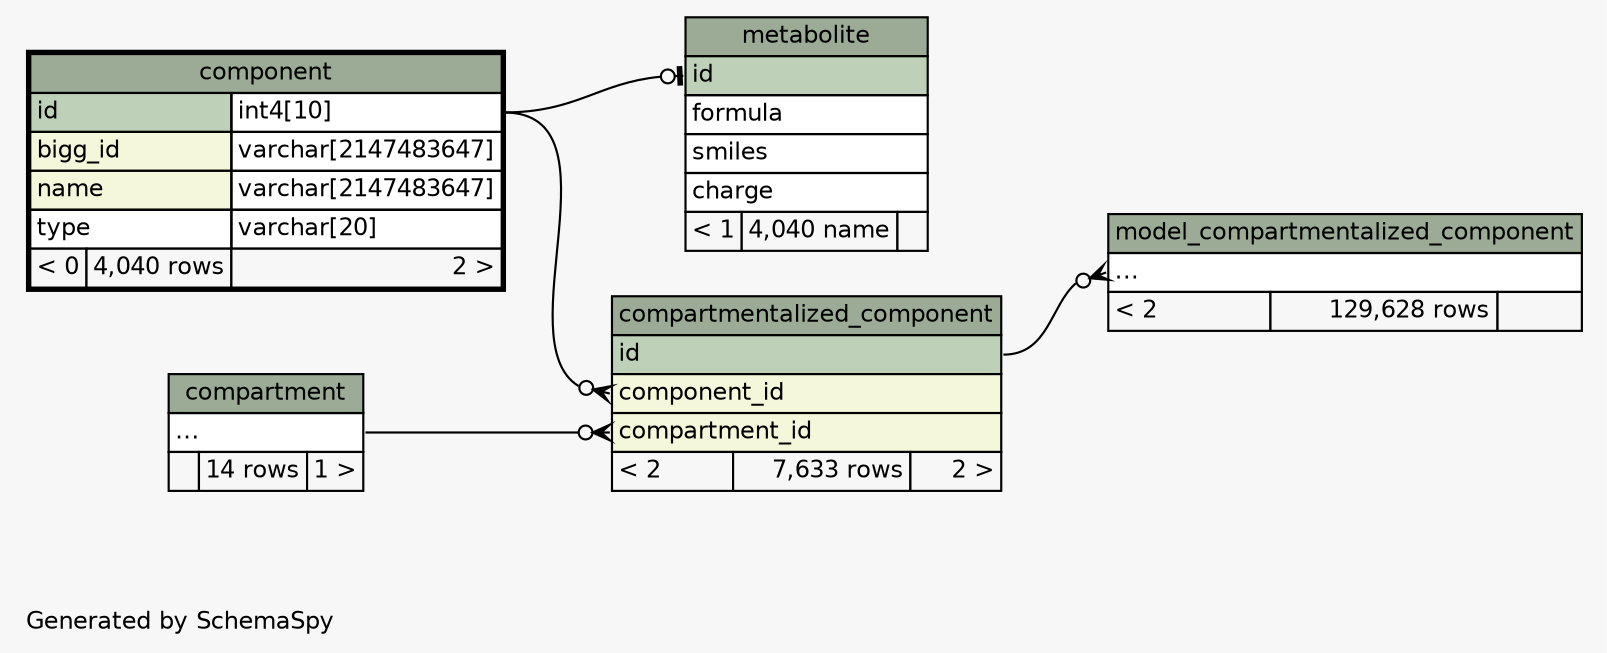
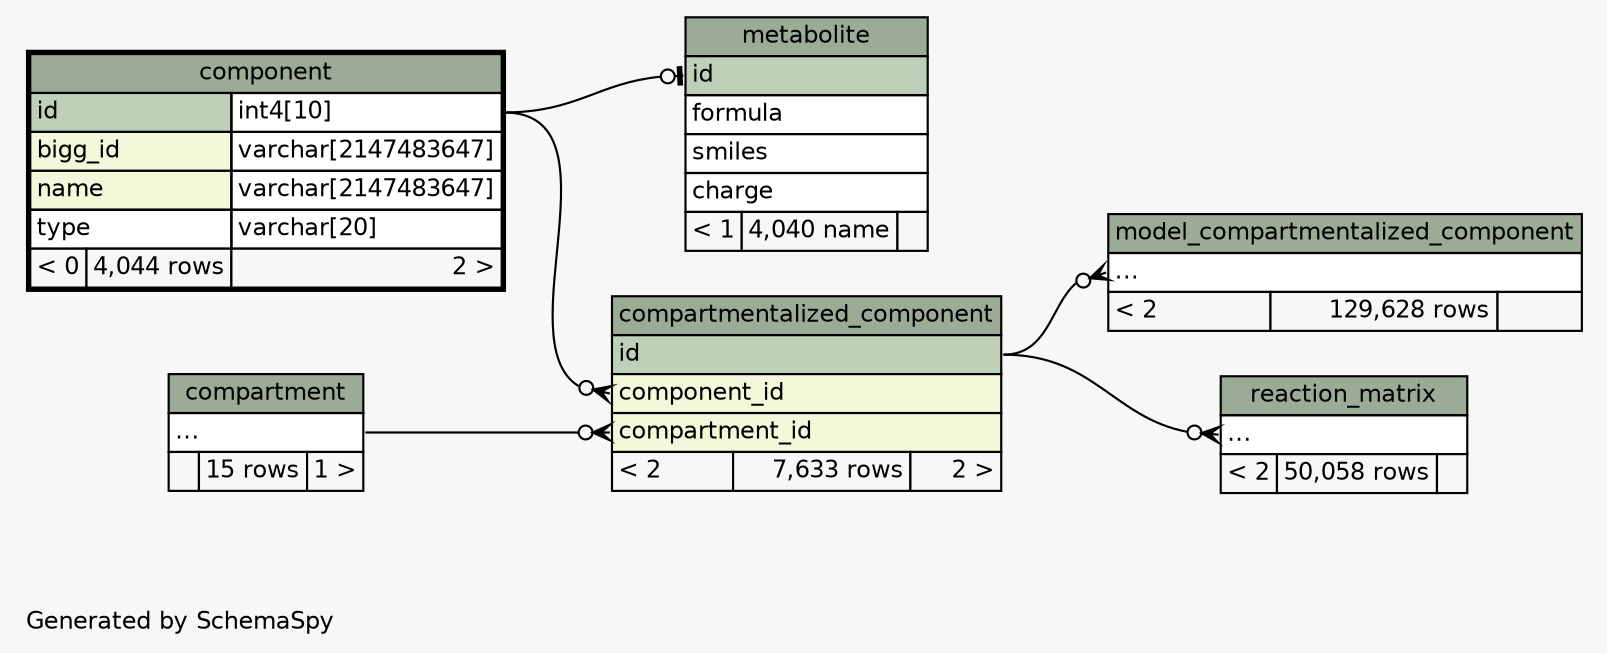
  digraph {
    bgcolor="#f7f7f7"
    fontname=Helvetica
    fontsize=11
    label="\nGenerated by SchemaSpy"
    labeljust=l
    nodesep=0.18
    rankdir=RL
    ranksep=0.46
    node [fontname=Helvetica fontsize=11 shape=plaintext]
    edge [arrowhead=none arrowsize=0.8 arrowtail=crowodot dir=back headport="id.type:e" tailport="elipses:w"]
    n1 [label=<     <TABLE BORDER="0" CELLBORDER="1" CELLSPACING="0" BGCOLOR="#ffffff">       <TR><TD COLSPAN="3" BGCOLOR="#9bab96" ALIGN="CENTER">compartmentalized_component</TD></TR>       <TR><TD PORT="id" COLSPAN="3" BGCOLOR="#bed1b8" ALIGN="LEFT">id</TD></TR>       <TR><TD PORT="component_id" COLSPAN="3" BGCOLOR="#f4f7da" ALIGN="LEFT">component_id</TD></TR>       <TR><TD PORT="compartment_id" COLSPAN="3" BGCOLOR="#f4f7da" ALIGN="LEFT">compartment_id</TD></TR>       <TR><TD ALIGN="LEFT" BGCOLOR="#f7f7f7">&lt; 2</TD><TD ALIGN="RIGHT" BGCOLOR="#f7f7f7">7,633 rows</TD><TD ALIGN="RIGHT" BGCOLOR="#f7f7f7">2 &gt;</TD></TR>     </TABLE>>]
-   n2 [label=<     <TABLE BORDER="0" CELLBORDER="1" CELLSPACING="0" BGCOLOR="#ffffff">       <TR><TD COLSPAN="3" BGCOLOR="#9bab96" ALIGN="CENTER">compartment</TD></TR>       <TR><TD PORT="elipses" COLSPAN="3" ALIGN="LEFT">...</TD></TR>       <TR><TD ALIGN="LEFT" BGCOLOR="#f7f7f7">  </TD><TD ALIGN="RIGHT" BGCOLOR="#f7f7f7">14 rows</TD><TD ALIGN="RIGHT" BGCOLOR="#f7f7f7">1 &gt;</TD></TR>     </TABLE>>]
-   n3 [label=<     <TABLE BORDER="2" CELLBORDER="1" CELLSPACING="0" BGCOLOR="#ffffff">       <TR><TD COLSPAN="3" BGCOLOR="#9bab96" ALIGN="CENTER">component</TD></TR>       <TR><TD PORT="id" COLSPAN="2" BGCOLOR="#bed1b8" ALIGN="LEFT">id</TD><TD PORT="id.type" ALIGN="LEFT">int4[10]</TD></TR>       <TR><TD PORT="bigg_id" COLSPAN="2" BGCOLOR="#f4f7da" ALIGN="LEFT">bigg_id</TD><TD PORT="bigg_id.type" ALIGN="LEFT">varchar[2147483647]</TD></TR>       <TR><TD PORT="name" COLSPAN="2" BGCOLOR="#f4f7da" ALIGN="LEFT">name</TD><TD PORT="name.type" ALIGN="LEFT">varchar[2147483647]</TD></TR>       <TR><TD PORT="type" COLSPAN="2" ALIGN="LEFT">type</TD><TD PORT="type.type" ALIGN="LEFT">varchar[20]</TD></TR>       <TR><TD ALIGN="LEFT" BGCOLOR="#f7f7f7">&lt; 0</TD><TD ALIGN="RIGHT" BGCOLOR="#f7f7f7">4,040 rows</TD><TD ALIGN="RIGHT" BGCOLOR="#f7f7f7">2 &gt;</TD></TR>     </TABLE>>]
+   n2 [label=<     <TABLE BORDER="0" CELLBORDER="1" CELLSPACING="0" BGCOLOR="#ffffff">       <TR><TD COLSPAN="3" BGCOLOR="#9bab96" ALIGN="CENTER">compartment</TD></TR>       <TR><TD PORT="elipses" COLSPAN="3" ALIGN="LEFT">...</TD></TR>       <TR><TD ALIGN="LEFT" BGCOLOR="#f7f7f7">  </TD><TD ALIGN="RIGHT" BGCOLOR="#f7f7f7">15 rows</TD><TD ALIGN="RIGHT" BGCOLOR="#f7f7f7">1 &gt;</TD></TR>     </TABLE>>]
+   n3 [label=<     <TABLE BORDER="2" CELLBORDER="1" CELLSPACING="0" BGCOLOR="#ffffff">       <TR><TD COLSPAN="3" BGCOLOR="#9bab96" ALIGN="CENTER">component</TD></TR>       <TR><TD PORT="id" COLSPAN="2" BGCOLOR="#bed1b8" ALIGN="LEFT">id</TD><TD PORT="id.type" ALIGN="LEFT">int4[10]</TD></TR>       <TR><TD PORT="bigg_id" COLSPAN="2" BGCOLOR="#f4f7da" ALIGN="LEFT">bigg_id</TD><TD PORT="bigg_id.type" ALIGN="LEFT">varchar[2147483647]</TD></TR>       <TR><TD PORT="name" COLSPAN="2" BGCOLOR="#f4f7da" ALIGN="LEFT">name</TD><TD PORT="name.type" ALIGN="LEFT">varchar[2147483647]</TD></TR>       <TR><TD PORT="type" COLSPAN="2" ALIGN="LEFT">type</TD><TD PORT="type.type" ALIGN="LEFT">varchar[20]</TD></TR>       <TR><TD ALIGN="LEFT" BGCOLOR="#f7f7f7">&lt; 0</TD><TD ALIGN="RIGHT" BGCOLOR="#f7f7f7">4,044 rows</TD><TD ALIGN="RIGHT" BGCOLOR="#f7f7f7">2 &gt;</TD></TR>     </TABLE>>]
    n4 [label=<     <TABLE BORDER="0" CELLBORDER="1" CELLSPACING="0" BGCOLOR="#ffffff">       <TR><TD COLSPAN="3" BGCOLOR="#9bab96" ALIGN="CENTER">metabolite</TD></TR>       <TR><TD PORT="id" COLSPAN="3" BGCOLOR="#bed1b8" ALIGN="LEFT">id</TD></TR>       <TR><TD PORT="formula" COLSPAN="3" ALIGN="LEFT">formula</TD></TR>       <TR><TD PORT="smiles" COLSPAN="3" ALIGN="LEFT">smiles</TD></TR>       <TR><TD PORT="charge" COLSPAN="3" ALIGN="LEFT">charge</TD></TR>       <TR><TD ALIGN="LEFT" BGCOLOR="#f7f7f7">&lt; 1</TD><TD ALIGN="RIGHT" BGCOLOR="#f7f7f7">4,040 name</TD><TD ALIGN="RIGHT" BGCOLOR="#f7f7f7">  </TD></TR>     </TABLE>>]
    n5 [label=<     <TABLE BORDER="0" CELLBORDER="1" CELLSPACING="0" BGCOLOR="#ffffff">       <TR><TD COLSPAN="3" BGCOLOR="#9bab96" ALIGN="CENTER">model_compartmentalized_component</TD></TR>       <TR><TD PORT="elipses" COLSPAN="3" ALIGN="LEFT">...</TD></TR>       <TR><TD ALIGN="LEFT" BGCOLOR="#f7f7f7">&lt; 2</TD><TD ALIGN="RIGHT" BGCOLOR="#f7f7f7">129,628 rows</TD><TD ALIGN="RIGHT" BGCOLOR="#f7f7f7">  </TD></TR>     </TABLE>>]
+   n6 [label=<     <TABLE BORDER="0" CELLBORDER="1" CELLSPACING="0" BGCOLOR="#ffffff">       <TR><TD COLSPAN="3" BGCOLOR="#9bab96" ALIGN="CENTER">reaction_matrix</TD></TR>       <TR><TD PORT="elipses" COLSPAN="3" ALIGN="LEFT">...</TD></TR>       <TR><TD ALIGN="LEFT" BGCOLOR="#f7f7f7">&lt; 2</TD><TD ALIGN="RIGHT" BGCOLOR="#f7f7f7">50,058 rows</TD><TD ALIGN="RIGHT" BGCOLOR="#f7f7f7">  </TD></TR>     </TABLE>>]
    n1 -> n2 [headport="elipses:e" tailport="compartment_id:w"]
    n1 -> n3 [tailport="component_id:w"]
    n4 -> n3 [arrowtail=teeodot tailport="id:w"]
    n5 -> n1 [headport="id:e"]
+   n6 -> n1 [headport="id:e"]
  }
